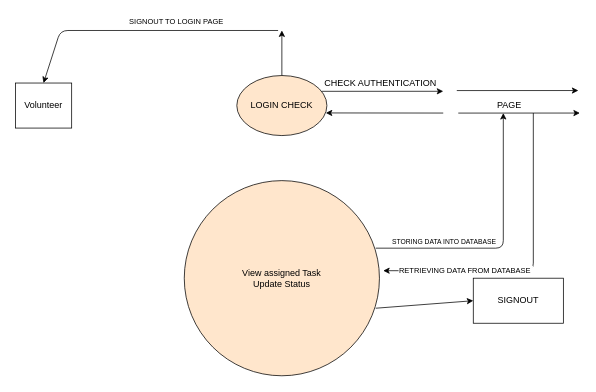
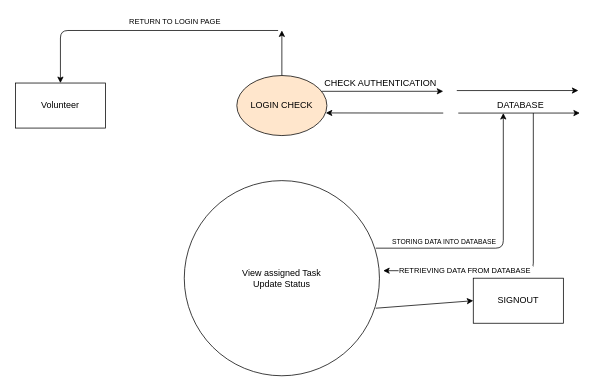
  <mxCell id="0" />
  <mxCell id="1" parent="0" />
- <mxCell id="2" value="Volunteer" style="rounded=0;whiteSpace=wrap;html=1;" parent="1" vertex="1"><mxGeometry x="20" y="110" width="75" height="60" as="geometry" /></mxCell>
- <mxCell id="3" value="View assigned Task&lt;br&gt;Update Status" style="ellipse;whiteSpace=wrap;html=1;aspect=fixed;fillColor=#ffe6cc;" parent="1" vertex="1"><mxGeometry x="245" y="240" width="260" height="260" as="geometry" /></mxCell>
+ <mxCell id="2" value="Volunteer" style="rounded=0;whiteSpace=wrap;html=1;" parent="1" vertex="1"><mxGeometry x="20" y="110" width="120" height="60" as="geometry" /></mxCell>
+ <mxCell id="3" value="View assigned Task&lt;br&gt;Update Status" style="ellipse;whiteSpace=wrap;html=1;aspect=fixed;" parent="1" vertex="1"><mxGeometry x="245" y="240" width="260" height="260" as="geometry" /></mxCell>
  <mxCell id="4" value="LOGIN CHECK" style="ellipse;whiteSpace=wrap;html=1;fillColor=#ffe6cc;" parent="1" vertex="1"><mxGeometry x="315" y="100" width="120" height="80" as="geometry" /></mxCell>
  <mxCell id="5" value="SIGNOUT" style="rounded=0;whiteSpace=wrap;html=1;" parent="1" vertex="1"><mxGeometry x="630" y="370" width="120" height="60" as="geometry" /></mxCell>
  <mxCell id="6" value="" style="endArrow=classic;html=1;entryX=0.5;entryY=0;entryDx=0;entryDy=0;" parent="1" target="2" edge="1"><mxGeometry width="50" height="50" relative="1" as="geometry"><mxPoint x="370" y="40" as="sourcePoint" /><mxPoint x="105" y="20" as="targetPoint" /><Array as="points"><mxPoint x="80" y="40" /></Array></mxGeometry></mxCell>
  <mxCell id="7" value="" style="endArrow=classic;html=1;exitX=0.5;exitY=0;exitDx=0;exitDy=0;" parent="1" source="4" edge="1"><mxGeometry width="50" height="50" relative="1" as="geometry"><mxPoint x="350" y="90" as="sourcePoint" /><mxPoint x="375" y="40" as="targetPoint" /></mxGeometry></mxCell>
  <mxCell id="8" value="" style="endArrow=classic;html=1;entryX=0;entryY=0.5;entryDx=0;entryDy=0;" parent="1" target="5" edge="1"><mxGeometry width="50" height="50" relative="1" as="geometry"><mxPoint x="500" y="410" as="sourcePoint" /><mxPoint x="600" y="390" as="targetPoint" /></mxGeometry></mxCell>
  <mxCell id="9" value="" style="endArrow=classic;html=1;exitX=0.942;exitY=0.263;exitDx=0;exitDy=0;exitPerimeter=0;" parent="1" source="4" edge="1"><mxGeometry width="50" height="50" relative="1" as="geometry"><mxPoint x="510" y="160" as="sourcePoint" /><mxPoint x="590" y="121" as="targetPoint" /></mxGeometry></mxCell>
  <mxCell id="10" value="CHECK AUTHENTICATION" style="text;html=1;resizable=0;points=[];align=center;verticalAlign=middle;labelBackgroundColor=#ffffff;" parent="9" vertex="1" connectable="0"><mxGeometry x="-0.499" y="2" relative="1" as="geometry"><mxPoint x="36" y="-9" as="offset" /></mxGeometry></mxCell>
  <mxCell id="11" value="" style="endArrow=classic;html=1;entryX=0.988;entryY=0.623;entryDx=0;entryDy=0;entryPerimeter=0;" parent="1" target="4" edge="1"><mxGeometry width="50" height="50" relative="1" as="geometry"><mxPoint x="590" y="150" as="sourcePoint" /><mxPoint x="642" y="150" as="targetPoint" /></mxGeometry></mxCell>
  <mxCell id="12" value="" style="endArrow=classic;html=1;exitX=0.942;exitY=0.263;exitDx=0;exitDy=0;exitPerimeter=0;" parent="1" edge="1"><mxGeometry width="50" height="50" relative="1" as="geometry"><mxPoint x="608.04" y="120.04" as="sourcePoint" /><mxPoint x="770" y="120" as="targetPoint" /></mxGeometry></mxCell>
  <mxCell id="13" value="" style="endArrow=classic;html=1;exitX=0.942;exitY=0.263;exitDx=0;exitDy=0;exitPerimeter=0;" parent="1" edge="1"><mxGeometry width="50" height="50" relative="1" as="geometry"><mxPoint x="610.04" y="150.04" as="sourcePoint" /><mxPoint x="772" y="150" as="targetPoint" /></mxGeometry></mxCell>
  <mxCell id="14" value="" style="endArrow=classic;html=1;" parent="1" edge="1"><mxGeometry width="50" height="50" relative="1" as="geometry"><mxPoint x="710" y="150" as="sourcePoint" /><mxPoint x="510" y="360" as="targetPoint" /><Array as="points"><mxPoint x="710" y="360" /></Array></mxGeometry></mxCell>
  <mxCell id="15" value="RETRIEVING DATA FROM DATABASE&amp;nbsp;" style="text;html=1;resizable=0;points=[];align=center;verticalAlign=middle;labelBackgroundColor=#ffffff;fontSize=10;" parent="14" vertex="1" connectable="0"><mxGeometry x="0.879" y="-3" relative="1" as="geometry"><mxPoint x="84" y="1" as="offset" /></mxGeometry></mxCell>
  <mxCell id="16" value="" style="endArrow=classic;html=1;" parent="1" edge="1"><mxGeometry width="50" height="50" relative="1" as="geometry"><mxPoint x="500" y="330" as="sourcePoint" /><mxPoint x="670" y="150" as="targetPoint" /><Array as="points"><mxPoint x="670" y="330" /></Array></mxGeometry></mxCell>
  <mxCell id="17" value="&lt;font style=&quot;font-size: 9px&quot;&gt;STORING DATA INTO DATABASE&lt;/font&gt;" style="text;html=1;resizable=0;points=[];align=center;verticalAlign=middle;labelBackgroundColor=#ffffff;" parent="16" vertex="1" connectable="0"><mxGeometry x="-0.739" y="2" relative="1" as="geometry"><mxPoint x="44" y="-8" as="offset" /></mxGeometry></mxCell>
- <mxCell id="18" value="PAGE" style="text;html=1;resizable=0;points=[];autosize=1;align=left;verticalAlign=top;spacingTop=-4;direction=south;" parent="1" vertex="1"><mxGeometry x="660" y="130" width="20" height="80" as="geometry" /></mxCell>
- <mxCell id="19" value="SIGNOUT TO LOGIN PAGE" style="text;html=1;resizable=0;points=[];autosize=1;align=left;verticalAlign=top;spacingTop=-4;fontSize=10;" parent="1" vertex="1"><mxGeometry x="170" y="20" width="140" height="10" as="geometry" /></mxCell>
+ <mxCell id="18" value="DATABASE" style="text;html=1;resizable=0;points=[];autosize=1;align=left;verticalAlign=top;spacingTop=-4;direction=south;" parent="1" vertex="1"><mxGeometry x="660" y="130" width="20" height="80" as="geometry" /></mxCell>
+ <mxCell id="19" value="RETURN TO LOGIN PAGE" style="text;html=1;resizable=0;points=[];autosize=1;align=left;verticalAlign=top;spacingTop=-4;fontSize=10;" parent="1" vertex="1"><mxGeometry x="170" y="20" width="140" height="10" as="geometry" /></mxCell>
